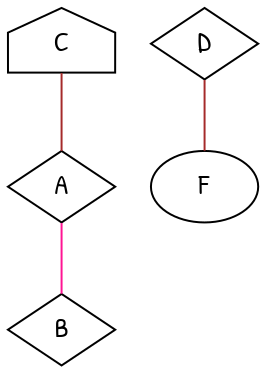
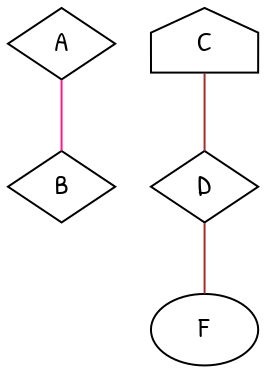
  strict graph {
    fontname="Patrick Hand"
    node [fontname="Patrick Hand" shape=diamond]
    edge [color=brown fontname="Patrick Hand" weight=1]
    A
    B
    C [shape=house]
    D
    F [shape=ellipse]
    A -- B [color=deeppink]
-   C -- A
+   C -- D
    D -- F
  }
